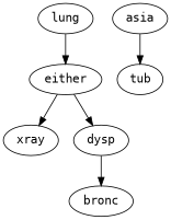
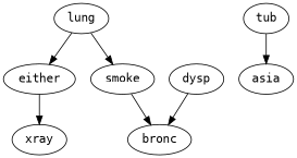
  digraph {
    fontname="DejaVu Sans Mono"
    node [fontname="DejaVu Sans Mono"]
    edge [fontname="DejaVu Sans Mono"]
    either
    xray
    dysp
    bronc
    asia
    tub
+   smoke
    lung
    either -> xray
-   either -> dysp
    dysp -> bronc
-   asia -> tub
+   tub -> asia
+   smoke -> bronc
    lung -> either
+   lung -> smoke
  }
